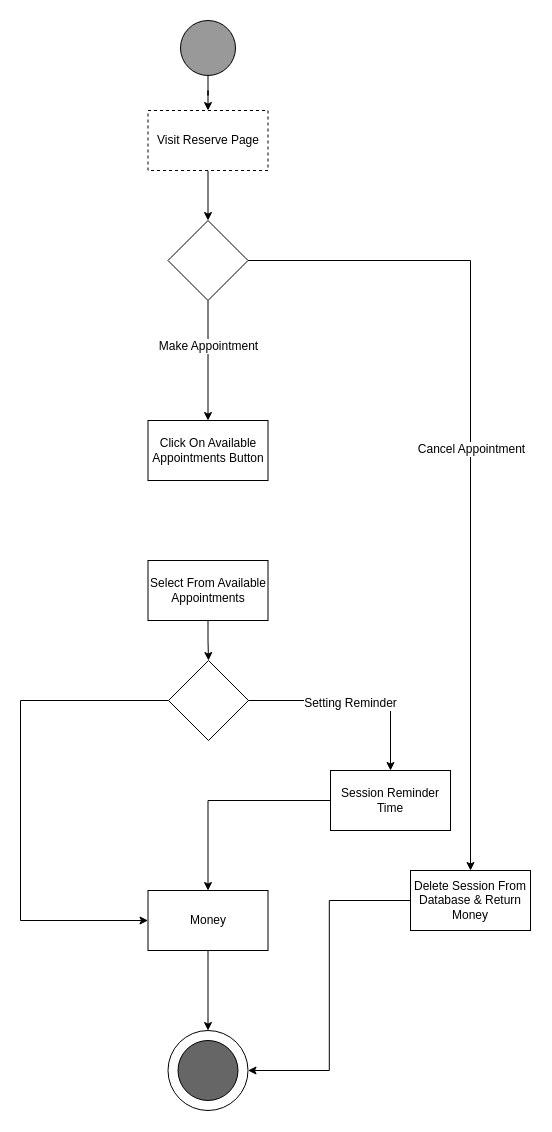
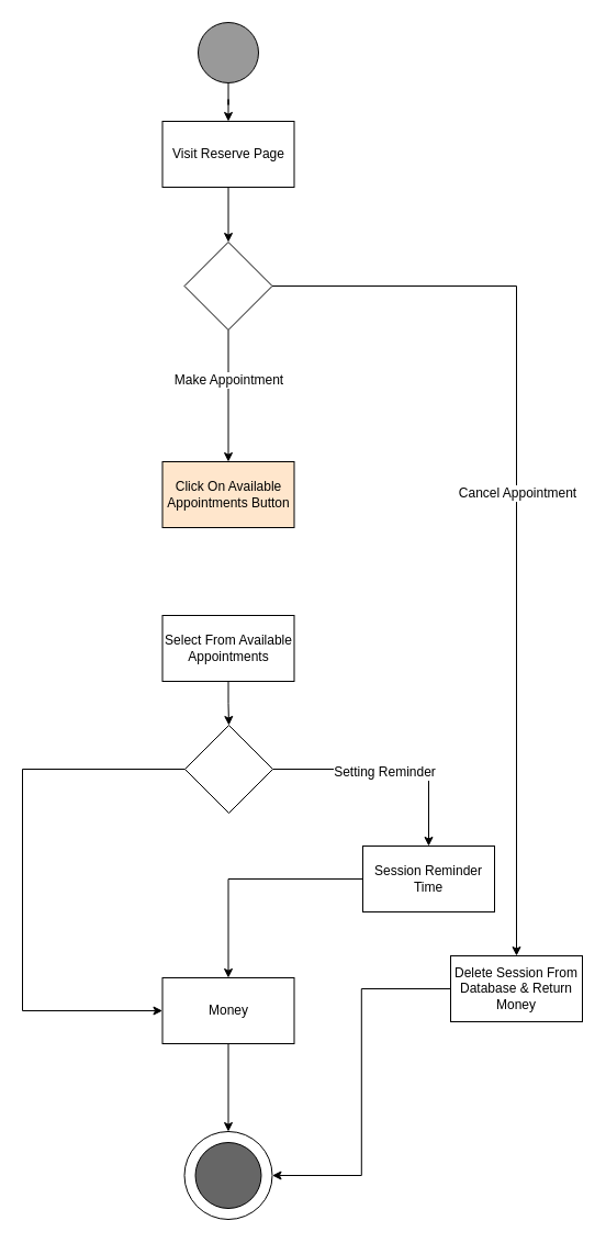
  <mxCell id="0" />
  <mxCell id="1" parent="0" />
  <mxCell id="2" value="" style="edgeStyle=orthogonalEdgeStyle;rounded=0;orthogonalLoop=1;jettySize=auto;html=1;entryX=0.5;entryY=0;entryDx=0;entryDy=0;" parent="1" source="3" target="5" edge="1"><mxGeometry relative="1" as="geometry"><mxPoint x="207.5" y="155" as="targetPoint" /></mxGeometry></mxCell>
  <mxCell id="3" value="" style="ellipse;whiteSpace=wrap;html=1;aspect=fixed;fillColor=#999999;" parent="1" vertex="1"><mxGeometry x="180" y="20" width="55" height="55" as="geometry" /></mxCell>
  <mxCell id="4" value="" style="edgeStyle=orthogonalEdgeStyle;rounded=0;orthogonalLoop=1;jettySize=auto;html=1;" parent="1" source="5" target="23" edge="1"><mxGeometry relative="1" as="geometry" /></mxCell>
- <mxCell id="5" value="Visit Reserve Page" style="rounded=0;whiteSpace=wrap;html=1;dashed=1;" parent="1" vertex="1"><mxGeometry x="147.5" y="110" width="120" height="60" as="geometry" /></mxCell>
- <mxCell id="6" value="Click On Available Appointments Button&lt;br&gt;" style="rounded=0;whiteSpace=wrap;html=1;" parent="1" vertex="1"><mxGeometry x="147.5" y="420" width="120" height="60" as="geometry" /></mxCell>
+ <mxCell id="5" value="Visit Reserve Page" style="rounded=0;whiteSpace=wrap;html=1;" parent="1" vertex="1"><mxGeometry x="147.5" y="110" width="120" height="60" as="geometry" /></mxCell>
+ <mxCell id="6" value="Click On Available Appointments Button&lt;br&gt;" style="rounded=0;whiteSpace=wrap;html=1;fillColor=#ffe6cc;" parent="1" vertex="1"><mxGeometry x="147.5" y="420" width="120" height="60" as="geometry" /></mxCell>
  <mxCell id="7" value="" style="edgeStyle=orthogonalEdgeStyle;rounded=0;orthogonalLoop=1;jettySize=auto;html=1;" parent="1" source="8" target="13" edge="1"><mxGeometry relative="1" as="geometry" /></mxCell>
  <mxCell id="8" value="Select From Available Appointments&lt;br&gt;" style="rounded=0;whiteSpace=wrap;html=1;" parent="1" vertex="1"><mxGeometry x="147.5" y="560" width="120" height="60" as="geometry" /></mxCell>
  <mxCell id="9" value="" style="ellipse;whiteSpace=wrap;html=1;aspect=fixed;shadow=0;fillColor=#FFFFFF;gradientColor=none;" parent="1" vertex="1"><mxGeometry x="167.5" y="1030" width="80" height="80" as="geometry" /></mxCell>
  <mxCell id="10" value="" style="ellipse;whiteSpace=wrap;html=1;aspect=fixed;shadow=0;fillColor=#666666;gradientColor=none;" parent="1" vertex="1"><mxGeometry x="177.5" y="1040" width="60" height="60" as="geometry" /></mxCell>
  <mxCell id="11" value="" style="edgeStyle=orthogonalEdgeStyle;rounded=0;orthogonalLoop=1;jettySize=auto;html=1;" parent="1" source="13" target="15" edge="1"><mxGeometry relative="1" as="geometry" /></mxCell>
  <mxCell id="12" value="Setting Reminder&lt;br&gt;" style="text;html=1;resizable=0;points=[];align=center;verticalAlign=middle;labelBackgroundColor=#ffffff;" parent="11" vertex="1" connectable="0"><mxGeometry x="-0.047" y="-2" relative="1" as="geometry"><mxPoint as="offset" /></mxGeometry></mxCell>
  <mxCell id="13" value="" style="rhombus;whiteSpace=wrap;html=1;" parent="1" vertex="1"><mxGeometry x="168" y="660" width="80" height="80" as="geometry" /></mxCell>
  <mxCell id="14" value="" style="edgeStyle=orthogonalEdgeStyle;rounded=0;orthogonalLoop=1;jettySize=auto;html=1;" parent="1" source="15" target="18" edge="1"><mxGeometry relative="1" as="geometry" /></mxCell>
  <mxCell id="15" value="Session Reminder Time" style="rounded=0;whiteSpace=wrap;html=1;" parent="1" vertex="1"><mxGeometry x="330" y="770" width="120" height="60" as="geometry" /></mxCell>
  <mxCell id="16" value="" style="edgeStyle=orthogonalEdgeStyle;rounded=0;orthogonalLoop=1;jettySize=auto;html=1;exitX=0;exitY=0.5;exitDx=0;exitDy=0;" parent="1" source="13" target="18" edge="1"><mxGeometry relative="1" as="geometry"><mxPoint x="20" y="840" as="sourcePoint" /><Array as="points"><mxPoint x="20" y="700" /><mxPoint x="20" y="920" /></Array></mxGeometry></mxCell>
  <mxCell id="17" value="" style="edgeStyle=orthogonalEdgeStyle;rounded=0;orthogonalLoop=1;jettySize=auto;html=1;" parent="1" source="18" target="9" edge="1"><mxGeometry relative="1" as="geometry" /></mxCell>
  <mxCell id="18" value="Money" style="rounded=0;whiteSpace=wrap;html=1;" parent="1" vertex="1"><mxGeometry x="147.5" y="890" width="120" height="60" as="geometry" /></mxCell>
  <mxCell id="19" value="" style="edgeStyle=orthogonalEdgeStyle;rounded=0;orthogonalLoop=1;jettySize=auto;html=1;entryX=0.5;entryY=0;entryDx=0;entryDy=0;" parent="1" source="23" target="25" edge="1"><mxGeometry relative="1" as="geometry"><mxPoint x="550" y="860" as="targetPoint" /></mxGeometry></mxCell>
  <mxCell id="20" value="Cancel Appointment" style="text;html=1;resizable=0;points=[];align=center;verticalAlign=middle;labelBackgroundColor=#ffffff;" parent="19" vertex="1" connectable="0"><mxGeometry x="-0.013" relative="1" as="geometry"><mxPoint as="offset" /></mxGeometry></mxCell>
  <mxCell id="21" value="" style="edgeStyle=orthogonalEdgeStyle;rounded=0;orthogonalLoop=1;jettySize=auto;html=1;entryX=0.5;entryY=0;entryDx=0;entryDy=0;" parent="1" source="23" target="6" edge="1"><mxGeometry relative="1" as="geometry"><mxPoint x="207.5" y="340" as="targetPoint" /></mxGeometry></mxCell>
  <mxCell id="22" value="Make Appointment" style="text;html=1;resizable=0;points=[];align=center;verticalAlign=middle;labelBackgroundColor=#ffffff;" parent="21" vertex="1" connectable="0"><mxGeometry x="-0.25" relative="1" as="geometry"><mxPoint as="offset" /></mxGeometry></mxCell>
  <mxCell id="23" value="" style="rhombus;whiteSpace=wrap;html=1;" parent="1" vertex="1"><mxGeometry x="167.5" y="220" width="80" height="80" as="geometry" /></mxCell>
  <mxCell id="24" value="" style="edgeStyle=orthogonalEdgeStyle;rounded=0;orthogonalLoop=1;jettySize=auto;html=1;entryX=1;entryY=0.5;entryDx=0;entryDy=0;" parent="1" source="25" target="9" edge="1"><mxGeometry relative="1" as="geometry"><mxPoint x="470" y="1010" as="targetPoint" /></mxGeometry></mxCell>
  <mxCell id="25" value="Delete Session From Database &amp;amp; Return Money" style="rounded=0;whiteSpace=wrap;html=1;" parent="1" vertex="1"><mxGeometry x="410" y="870" width="120" height="60" as="geometry" /></mxCell>
